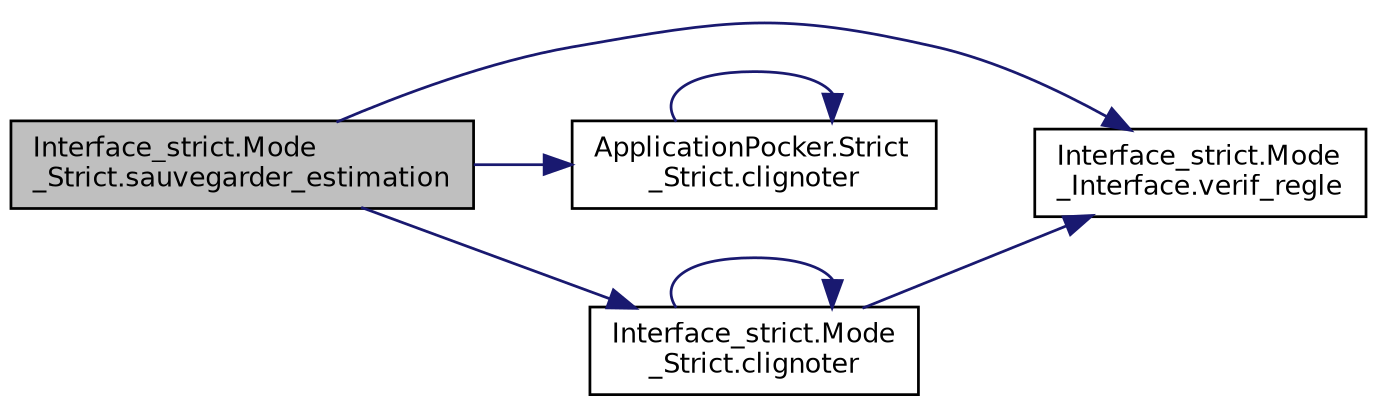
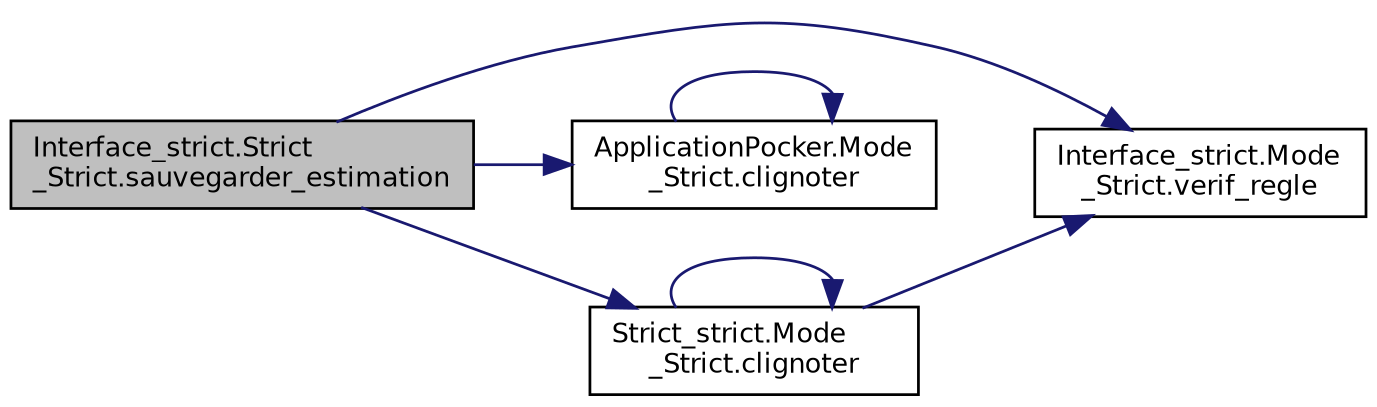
  digraph {
    rankdir=LR
    node [color=black fillcolor=white fontname=Helvetica fontsize=10 shape=record style=filled]
    edge [color=midnightblue fontname=Helvetica fontsize=10 labelfontname=Helvetica labelfontsize=10 style=solid]
-   n1 [fillcolor=grey75 fontcolor=black height=0.2 label="Interface_strict.Mode\l_Strict.sauvegarder_estimation" width=0.4]
-   n2 [height=0.2 label="Interface_strict.Mode\l_Interface.verif_regle" width=0.4]
-   n3 [height=0.2 label="ApplicationPocker.Strict\l_Strict.clignoter" width=0.4]
-   n4 [height=0.2 label="Interface_strict.Mode\l_Strict.clignoter" width=0.4]
+   n1 [fillcolor=grey75 fontcolor=black height=0.2 label="Interface_strict.Strict\l_Strict.sauvegarder_estimation" width=0.4]
+   n2 [height=0.2 label="Interface_strict.Mode\l_Strict.verif_regle" width=0.4]
+   n3 [height=0.2 label="ApplicationPocker.Mode\l_Strict.clignoter" width=0.4]
+   n4 [height=0.2 label="Strict_strict.Mode\l_Strict.clignoter" width=0.4]
    n1 -> n2
    n1 -> n3
    n1 -> n4
    n3 -> n3
    n4 -> n2
    n4 -> n4
  }
